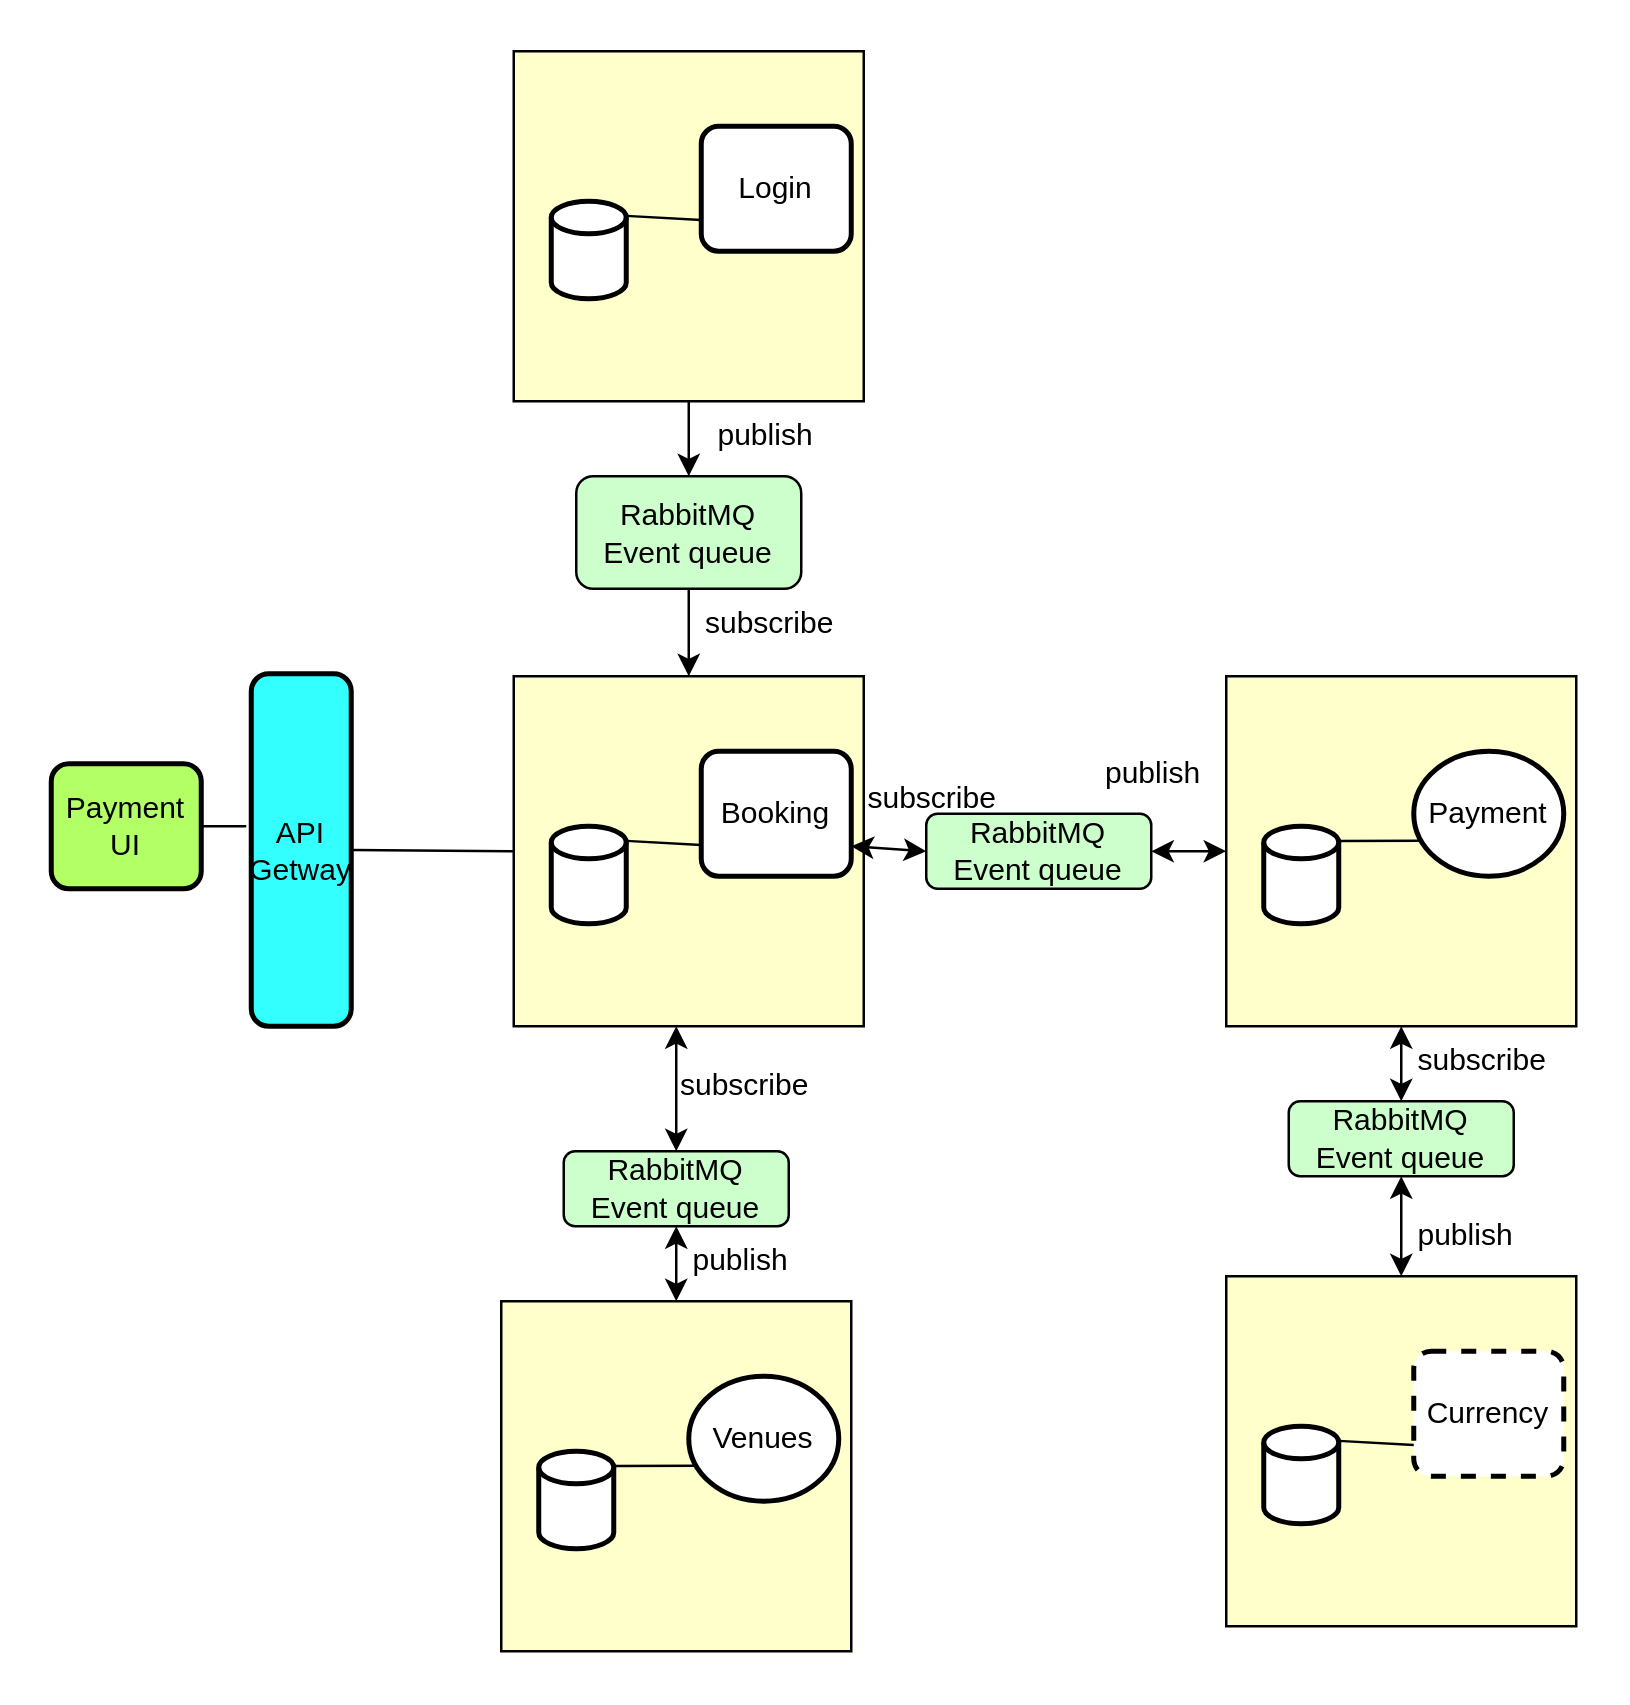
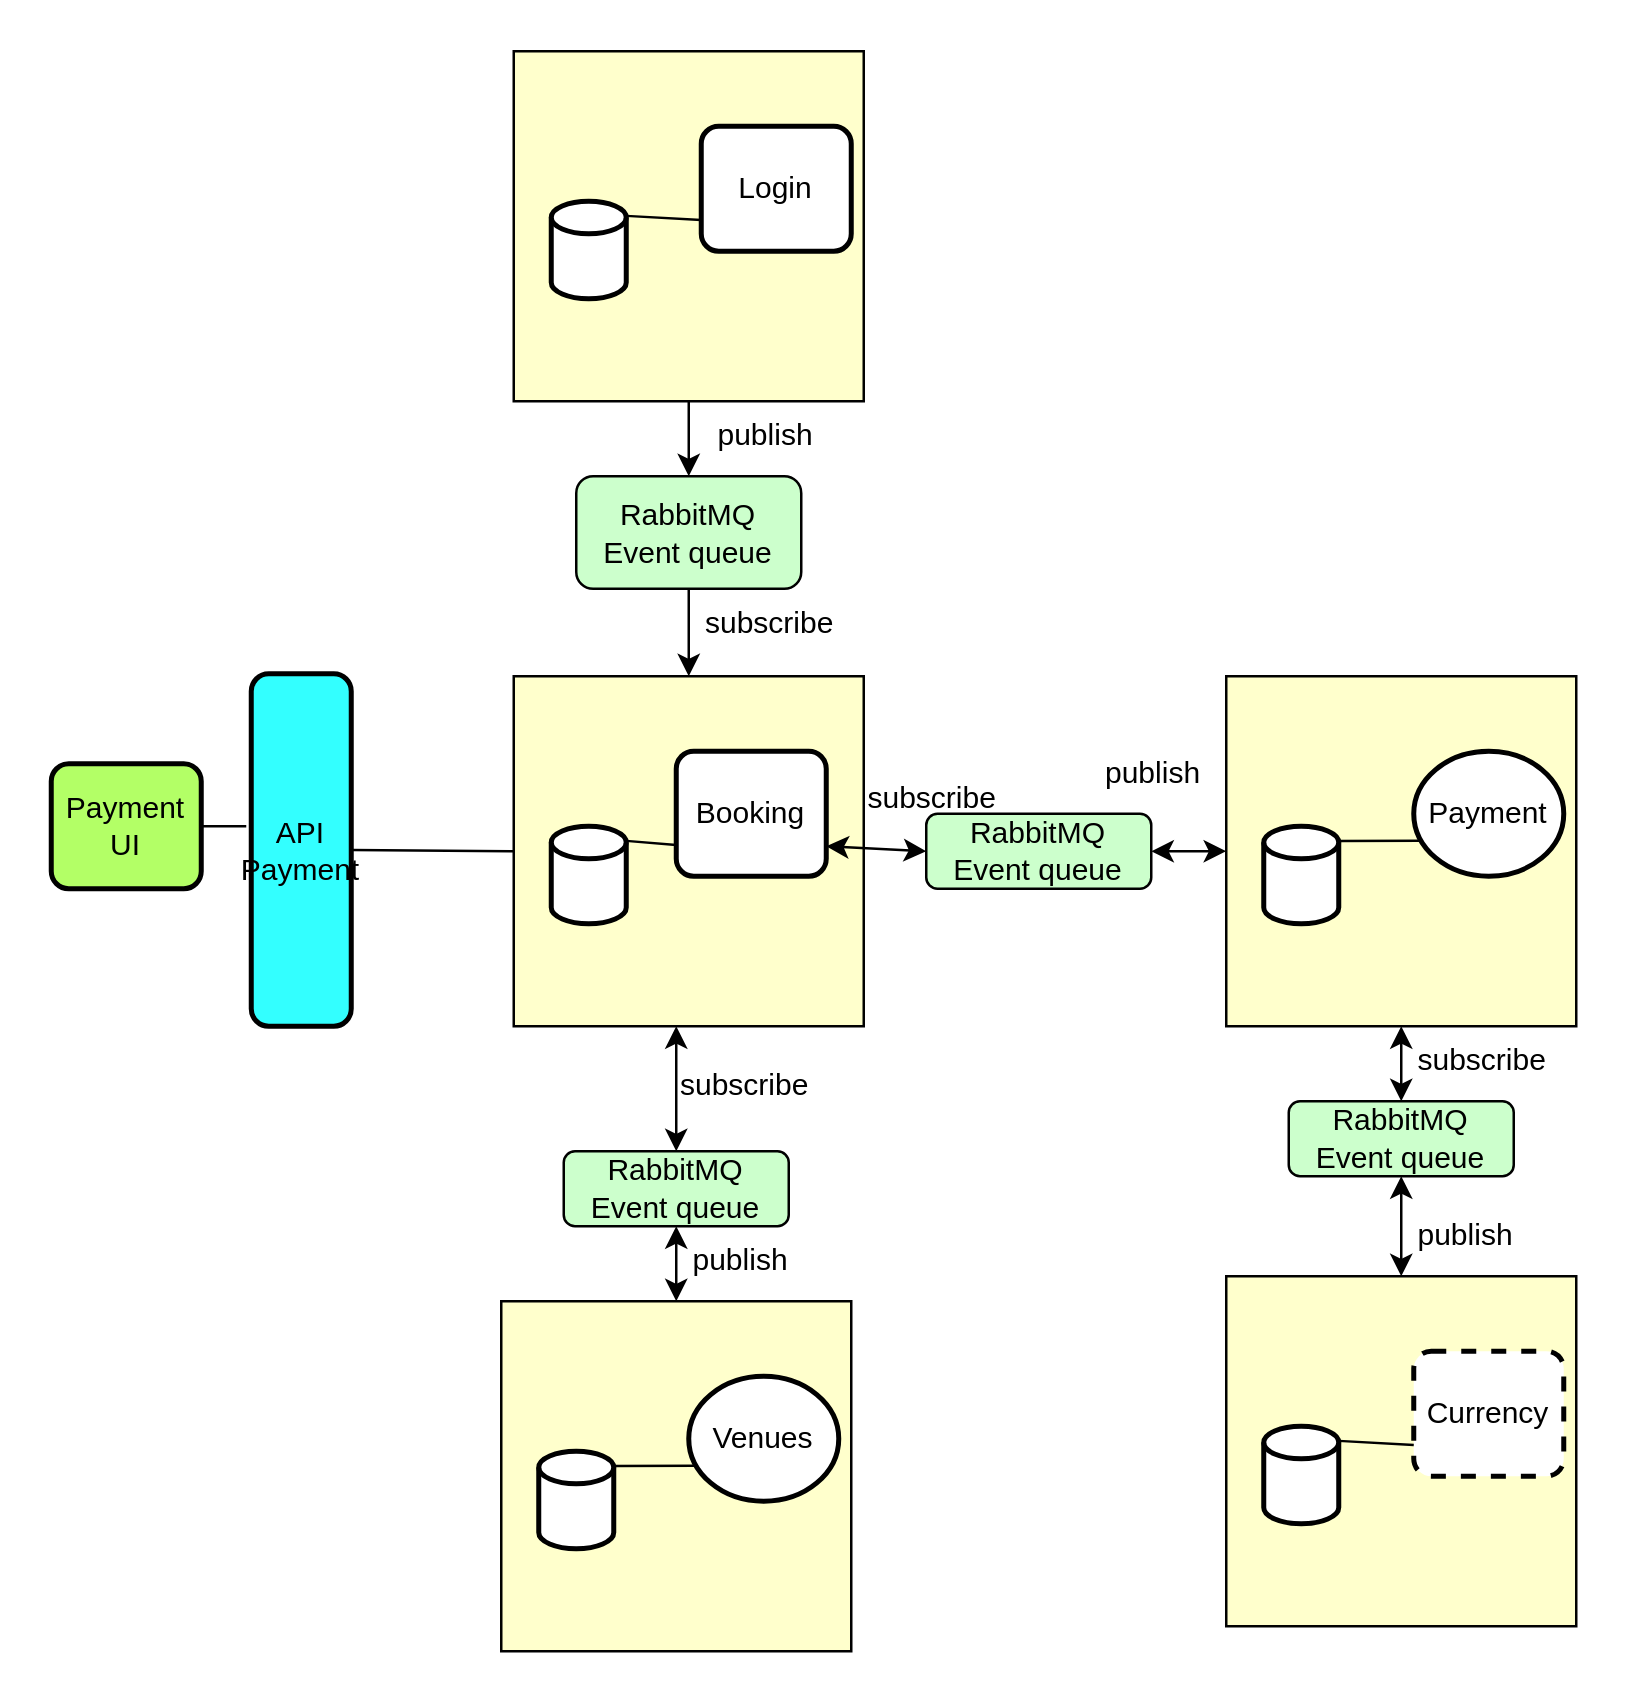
  <mxCell id="0" />
  <mxCell id="1" parent="0" />
  <mxCell id="2" value="" style="whiteSpace=wrap;html=1;aspect=fixed;fillColor=#FFFFCC;" vertex="1" parent="1"><mxGeometry x="205" y="20" width="140" height="140" as="geometry" /></mxCell>
  <mxCell id="3" value="Login" style="rounded=1;whiteSpace=wrap;html=1;absoluteArcSize=1;arcSize=14;strokeWidth=2;" vertex="1" parent="1"><mxGeometry x="280" y="50" width="60" height="50" as="geometry" /></mxCell>
  <mxCell id="4" value="" style="strokeWidth=2;html=1;shape=mxgraph.flowchart.database;whiteSpace=wrap;" vertex="1" parent="1"><mxGeometry x="220" y="80" width="30" height="39" as="geometry" /></mxCell>
  <mxCell id="5" value="" style="endArrow=none;html=1;entryX=0;entryY=0.75;entryDx=0;entryDy=0;exitX=1;exitY=0.15;exitDx=0;exitDy=0;exitPerimeter=0;" edge="1" parent="1" source="4" target="3"><mxGeometry width="50" height="50" relative="1" as="geometry"><mxPoint x="260" y="100" as="sourcePoint" /><mxPoint x="380" y="60" as="targetPoint" /></mxGeometry></mxCell>
  <mxCell id="6" value="" style="whiteSpace=wrap;html=1;aspect=fixed;fillColor=#FFFFCC;" vertex="1" parent="1"><mxGeometry x="205" y="270" width="140" height="140" as="geometry" /></mxCell>
- <mxCell id="7" value="Booking" style="rounded=1;whiteSpace=wrap;html=1;absoluteArcSize=1;arcSize=14;strokeWidth=2;" vertex="1" parent="1"><mxGeometry x="280" y="300" width="60" height="50" as="geometry" /></mxCell>
+ <mxCell id="7" value="Booking" style="rounded=1;whiteSpace=wrap;html=1;absoluteArcSize=1;arcSize=14;strokeWidth=2;" vertex="1" parent="1"><mxGeometry x="270" y="300" width="60" height="50" as="geometry" /></mxCell>
  <mxCell id="8" value="" style="strokeWidth=2;html=1;shape=mxgraph.flowchart.database;whiteSpace=wrap;" vertex="1" parent="1"><mxGeometry x="220" y="330" width="30" height="39" as="geometry" /></mxCell>
  <mxCell id="9" value="" style="endArrow=none;html=1;entryX=0;entryY=0.75;entryDx=0;entryDy=0;exitX=1;exitY=0.15;exitDx=0;exitDy=0;exitPerimeter=0;" edge="1" parent="1" source="8" target="7"><mxGeometry width="50" height="50" relative="1" as="geometry"><mxPoint x="260" y="350" as="sourcePoint" /><mxPoint x="380" y="310" as="targetPoint" /></mxGeometry></mxCell>
  <mxCell id="10" value="" style="whiteSpace=wrap;html=1;aspect=fixed;fillColor=#FFFFCC;" vertex="1" parent="1"><mxGeometry x="490" y="270" width="140" height="140" as="geometry" /></mxCell>
  <mxCell id="11" value="Payment" style="ellipse;whiteSpace=wrap;html=1;absoluteArcSize=1;arcSize=14;strokeWidth=2;" vertex="1" parent="1"><mxGeometry x="565" y="300" width="60" height="50" as="geometry" /></mxCell>
  <mxCell id="12" value="" style="strokeWidth=2;html=1;shape=mxgraph.flowchart.database;whiteSpace=wrap;" vertex="1" parent="1"><mxGeometry x="505" y="330" width="30" height="39" as="geometry" /></mxCell>
  <mxCell id="13" value="" style="endArrow=none;html=1;entryX=0;entryY=0.75;entryDx=0;entryDy=0;exitX=1;exitY=0.15;exitDx=0;exitDy=0;exitPerimeter=0;" edge="1" parent="1" source="12" target="11"><mxGeometry width="50" height="50" relative="1" as="geometry"><mxPoint x="545" y="350" as="sourcePoint" /><mxPoint x="665" y="310" as="targetPoint" /></mxGeometry></mxCell>
  <mxCell id="14" value="" style="whiteSpace=wrap;html=1;aspect=fixed;fillColor=#FFFFCC;" vertex="1" parent="1"><mxGeometry x="200" y="520" width="140" height="140" as="geometry" /></mxCell>
  <mxCell id="15" value="Venues" style="ellipse;whiteSpace=wrap;html=1;absoluteArcSize=1;arcSize=14;strokeWidth=2;" vertex="1" parent="1"><mxGeometry x="275" y="550" width="60" height="50" as="geometry" /></mxCell>
  <mxCell id="16" value="" style="strokeWidth=2;html=1;shape=mxgraph.flowchart.database;whiteSpace=wrap;" vertex="1" parent="1"><mxGeometry x="215" y="580" width="30" height="39" as="geometry" /></mxCell>
  <mxCell id="17" value="" style="endArrow=none;html=1;entryX=0;entryY=0.75;entryDx=0;entryDy=0;exitX=1;exitY=0.15;exitDx=0;exitDy=0;exitPerimeter=0;" edge="1" parent="1" source="16" target="15"><mxGeometry width="50" height="50" relative="1" as="geometry"><mxPoint x="255" y="600" as="sourcePoint" /><mxPoint x="375" y="560" as="targetPoint" /></mxGeometry></mxCell>
  <mxCell id="18" value="" style="whiteSpace=wrap;html=1;aspect=fixed;fillColor=#FFFFCC;" vertex="1" parent="1"><mxGeometry x="490" y="510" width="140" height="140" as="geometry" /></mxCell>
  <mxCell id="19" value="Currency" style="rounded=1;whiteSpace=wrap;html=1;absoluteArcSize=1;arcSize=14;strokeWidth=2;dashed=1;" vertex="1" parent="1"><mxGeometry x="565" y="540" width="60" height="50" as="geometry" /></mxCell>
  <mxCell id="20" value="" style="strokeWidth=2;html=1;shape=mxgraph.flowchart.database;whiteSpace=wrap;" vertex="1" parent="1"><mxGeometry x="505" y="570" width="30" height="39" as="geometry" /></mxCell>
  <mxCell id="21" value="" style="endArrow=none;html=1;entryX=0;entryY=0.75;entryDx=0;entryDy=0;exitX=1;exitY=0.15;exitDx=0;exitDy=0;exitPerimeter=0;" edge="1" parent="1" source="20" target="19"><mxGeometry width="50" height="50" relative="1" as="geometry"><mxPoint x="545" y="590" as="sourcePoint" /><mxPoint x="665" y="550" as="targetPoint" /></mxGeometry></mxCell>
  <mxCell id="22" value="RabbitMQ&lt;br&gt;Event queue" style="rounded=1;whiteSpace=wrap;html=1;fillColor=#CCFFCC;" vertex="1" parent="1"><mxGeometry x="230" y="190" width="90" height="45" as="geometry" /></mxCell>
  <mxCell id="23" value="RabbitMQ&lt;br&gt;Event queue" style="rounded=1;whiteSpace=wrap;html=1;fillColor=#CCFFCC;" vertex="1" parent="1"><mxGeometry x="370" y="325" width="90" height="30" as="geometry" /></mxCell>
  <mxCell id="24" value="RabbitMQ&lt;br&gt;Event queue" style="rounded=1;whiteSpace=wrap;html=1;fillColor=#CCFFCC;" vertex="1" parent="1"><mxGeometry x="225" y="460" width="90" height="30" as="geometry" /></mxCell>
  <mxCell id="25" value="" style="endArrow=classic;html=1;exitX=0.5;exitY=1;exitDx=0;exitDy=0;" edge="1" parent="1" source="2"><mxGeometry width="50" height="50" relative="1" as="geometry"><mxPoint x="53" y="325" as="sourcePoint" /><mxPoint x="275" y="190" as="targetPoint" /></mxGeometry></mxCell>
  <mxCell id="26" value="" style="endArrow=classic;html=1;entryX=0.5;entryY=0;entryDx=0;entryDy=0;exitX=0.5;exitY=1;exitDx=0;exitDy=0;" edge="1" parent="1" source="22" target="6"><mxGeometry width="50" height="50" relative="1" as="geometry"><mxPoint x="180" y="340" as="sourcePoint" /><mxPoint x="150" y="400" as="targetPoint" /></mxGeometry></mxCell>
  <mxCell id="27" value="" style="endArrow=classic;startArrow=classic;html=1;entryX=1;entryY=0.5;entryDx=0;entryDy=0;exitX=0;exitY=0.5;exitDx=0;exitDy=0;" edge="1" parent="1" source="10" target="23"><mxGeometry width="50" height="50" relative="1" as="geometry"><mxPoint x="280" y="335" as="sourcePoint" /><mxPoint x="400" y="400" as="targetPoint" /></mxGeometry></mxCell>
  <mxCell id="28" value="" style="endArrow=classic;startArrow=classic;html=1;entryX=0.5;entryY=1;entryDx=0;entryDy=0;exitX=0.5;exitY=0;exitDx=0;exitDy=0;" edge="1" parent="1" source="41" target="10"><mxGeometry width="50" height="50" relative="1" as="geometry"><mxPoint x="350" y="450" as="sourcePoint" /><mxPoint x="400" y="400" as="targetPoint" /></mxGeometry></mxCell>
  <mxCell id="29" value="" style="endArrow=classic;startArrow=classic;html=1;exitX=0.5;exitY=0;exitDx=0;exitDy=0;" edge="1" parent="1" source="24"><mxGeometry width="50" height="50" relative="1" as="geometry"><mxPoint x="420" y="550" as="sourcePoint" /><mxPoint x="270" y="410" as="targetPoint" /></mxGeometry></mxCell>
  <mxCell id="30" value="" style="endArrow=classic;startArrow=classic;html=1;entryX=0.5;entryY=1;entryDx=0;entryDy=0;exitX=0.5;exitY=0;exitDx=0;exitDy=0;" edge="1" parent="1" source="14" target="24"><mxGeometry width="50" height="50" relative="1" as="geometry"><mxPoint x="420" y="550" as="sourcePoint" /><mxPoint x="470" y="500" as="targetPoint" /></mxGeometry></mxCell>
  <mxCell id="31" value="Payment UI" style="rounded=1;whiteSpace=wrap;html=1;absoluteArcSize=1;arcSize=14;strokeWidth=2;fillColor=#B3FF66;" vertex="1" parent="1"><mxGeometry x="20" y="305" width="60" height="50" as="geometry" /></mxCell>
- <mxCell id="32" value="API Getway" style="rounded=1;whiteSpace=wrap;html=1;absoluteArcSize=1;arcSize=14;strokeWidth=2;fillColor=#33FFFF;" vertex="1" parent="1"><mxGeometry x="100" y="269" width="40" height="141" as="geometry" /></mxCell>
+ <mxCell id="32" value="API Payment" style="rounded=1;whiteSpace=wrap;html=1;absoluteArcSize=1;arcSize=14;strokeWidth=2;fillColor=#33FFFF;" vertex="1" parent="1"><mxGeometry x="100" y="269" width="40" height="141" as="geometry" /></mxCell>
  <mxCell id="33" value="" style="endArrow=none;html=1;exitX=1;exitY=0.5;exitDx=0;exitDy=0;" edge="1" parent="1" source="31"><mxGeometry width="50" height="50" relative="1" as="geometry"><mxPoint x="470" y="430" as="sourcePoint" /><mxPoint x="98" y="330" as="targetPoint" /></mxGeometry></mxCell>
  <mxCell id="34" value="" style="endArrow=none;html=1;exitX=1;exitY=0.5;exitDx=0;exitDy=0;entryX=0;entryY=0.5;entryDx=0;entryDy=0;" edge="1" parent="1" source="32" target="6"><mxGeometry width="50" height="50" relative="1" as="geometry"><mxPoint x="200" y="430" as="sourcePoint" /><mxPoint x="250" y="380" as="targetPoint" /></mxGeometry></mxCell>
  <mxCell id="35" value="subscribe" style="text;whiteSpace=wrap;html=1;" vertex="1" parent="1"><mxGeometry x="280" y="235" width="60" height="30" as="geometry" /></mxCell>
  <mxCell id="36" value="publish" style="text;whiteSpace=wrap;html=1;" vertex="1" parent="1"><mxGeometry x="285" y="160" width="60" height="30" as="geometry" /></mxCell>
  <mxCell id="37" value="publish" style="text;whiteSpace=wrap;html=1;" vertex="1" parent="1"><mxGeometry x="440" y="295" width="60" height="30" as="geometry" /></mxCell>
  <mxCell id="38" value="" style="endArrow=classic;startArrow=classic;html=1;exitX=0;exitY=0.5;exitDx=0;exitDy=0;entryX=1;entryY=0.76;entryDx=0;entryDy=0;entryPerimeter=0;" edge="1" parent="1" source="23" target="7"><mxGeometry width="50" height="50" relative="1" as="geometry"><mxPoint x="500" y="350" as="sourcePoint" /><mxPoint x="350" y="338" as="targetPoint" /></mxGeometry></mxCell>
  <mxCell id="39" value="subscribe" style="text;whiteSpace=wrap;html=1;" vertex="1" parent="1"><mxGeometry x="345" y="305" width="60" height="30" as="geometry" /></mxCell>
  <mxCell id="40" value="subscribe" style="text;whiteSpace=wrap;html=1;" vertex="1" parent="1"><mxGeometry x="270" y="420" width="60" height="30" as="geometry" /></mxCell>
  <mxCell id="41" value="RabbitMQ&lt;br&gt;Event queue" style="rounded=1;whiteSpace=wrap;html=1;fillColor=#CCFFCC;" vertex="1" parent="1"><mxGeometry x="515" y="440" width="90" height="30" as="geometry" /></mxCell>
  <mxCell id="42" value="" style="endArrow=classic;startArrow=classic;html=1;exitX=0.5;exitY=0;exitDx=0;exitDy=0;" edge="1" parent="1" source="18"><mxGeometry width="50" height="50" relative="1" as="geometry"><mxPoint x="570" y="450" as="sourcePoint" /><mxPoint x="560" y="470" as="targetPoint" /></mxGeometry></mxCell>
  <mxCell id="43" value="subscribe" style="text;whiteSpace=wrap;html=1;" vertex="1" parent="1"><mxGeometry x="565" y="410" width="60" height="30" as="geometry" /></mxCell>
  <mxCell id="44" value="publish" style="text;whiteSpace=wrap;html=1;" vertex="1" parent="1"><mxGeometry x="565" y="480" width="60" height="30" as="geometry" /></mxCell>
  <mxCell id="45" value="publish" style="text;whiteSpace=wrap;html=1;" vertex="1" parent="1"><mxGeometry x="275" y="490" width="60" height="30" as="geometry" /></mxCell>
